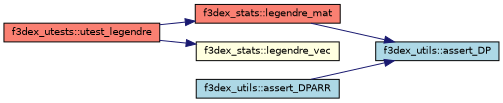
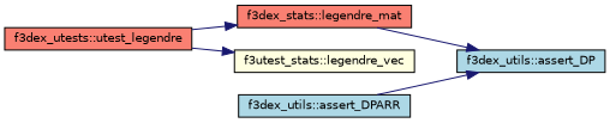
  digraph {
    fontname="DejaVu Sans"
    rankdir=LR
    node [color=black fillcolor=salmon fontname="DejaVu Sans" fontsize=10 shape=record style=filled]
    edge [color=midnightblue fontname="DejaVu Sans" fontsize=10 labelfontname=Helvetica labelfontsize=10 style=solid]
    n1 [fontcolor=black height=0.2 label="f3dex_utests::utest_legendre" width=0.4]
    n2 [height=0.2 label="f3dex_stats::legendre_mat" width=0.4]
-   n3 [fillcolor=lightyellow height=0.2 label="f3dex_stats::legendre_vec" width=0.4]
+   n3 [fillcolor=lightyellow height=0.2 label="f3utest_stats::legendre_vec" width=0.4]
    n4 [fillcolor=lightblue height=0.2 label="f3dex_utils::assert_DPARR" width=0.4]
    n5 [fillcolor=lightblue height=0.2 label="f3dex_utils::assert_DP" width=0.4]
    n1 -> n2
    n1 -> n3
    n2 -> n5
    n4 -> n5
  }
